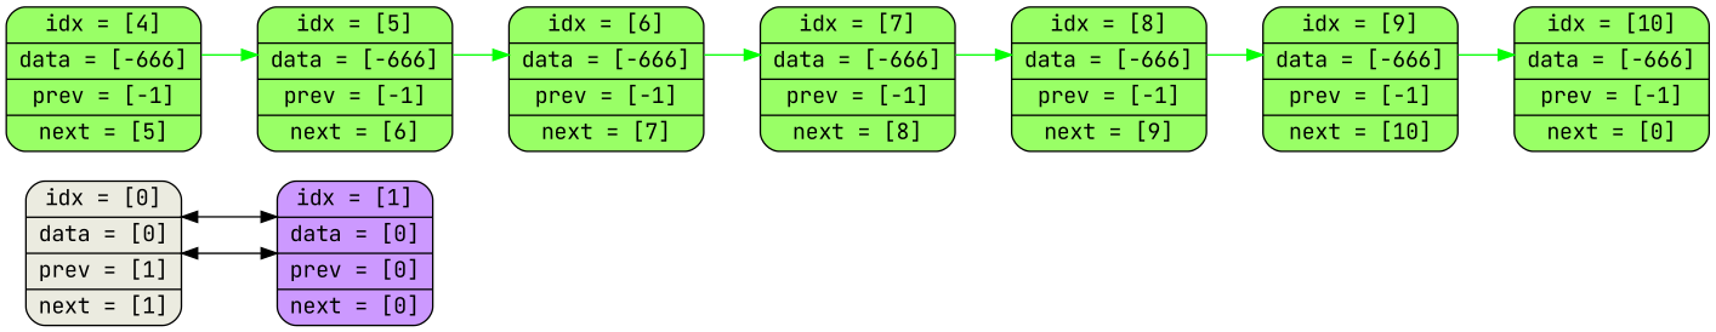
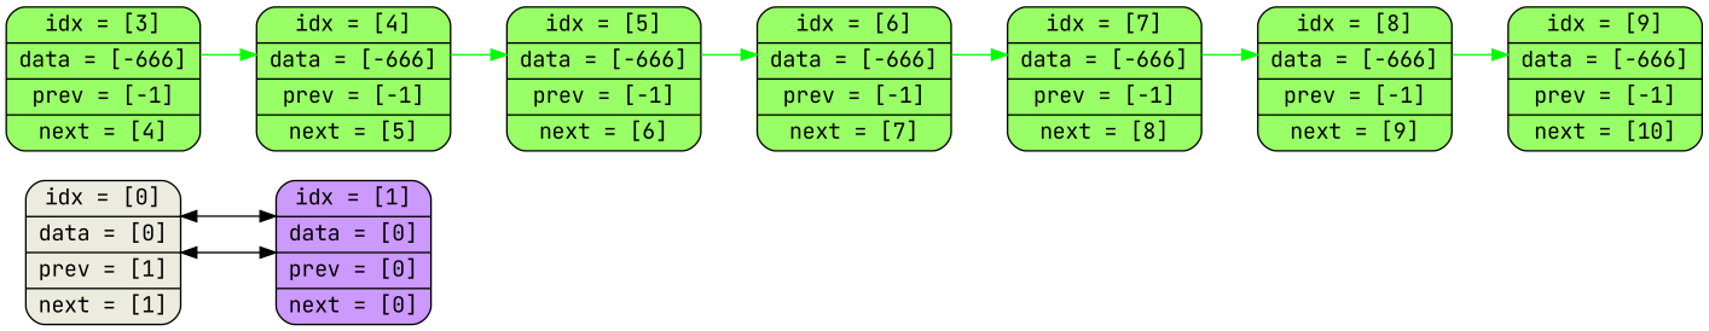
  digraph {
    fontname="JetBrains Mono"
    rankdir=LR
    splines=ortho
    node [fillcolor="#99ff66" fontname="JetBrains Mono" shape=Mrecord style=filled]
    edge [color=invis fontname="JetBrains Mono" constraint=false]
    n1 [fillcolor="#ebebe0" label="idx = [0] | data = [0] | prev = [1] | next = [1] "]
    n2 [fillcolor="#cc99ff" label="idx = [1] | data = [0] | prev = [0] | next = [0] "]
+   n3 [label="idx = [3] | data = [-666] | prev = [-1] | next = [4] "]
    n4 [label="idx = [4] | data = [-666] | prev = [-1] | next = [5] "]
    n5 [label="idx = [5] | data = [-666] | prev = [-1] | next = [6] "]
    n6 [label="idx = [6] | data = [-666] | prev = [-1] | next = [7] "]
    n7 [label="idx = [7] | data = [-666] | prev = [-1] | next = [8] "]
    n8 [label="idx = [8] | data = [-666] | prev = [-1] | next = [9] "]
    n9 [label="idx = [9] | data = [-666] | prev = [-1] | next = [10] "]
-   n10 [label="idx = [10] | data = [-666] | prev = [-1] | next = [0] "]
    n1 -> n2 [constraint=""]
    n1 -> n2 [color=black dir=both]
    n2 -> n1 [color=black dir=both]
+   n3 -> n4 [constraint=""]
+   n3 -> n4 [color=green]
    n4 -> n5 [constraint=""]
    n4 -> n5 [color=green]
    n5 -> n6 [constraint=""]
    n5 -> n6 [color=green]
    n6 -> n7 [constraint=""]
    n6 -> n7 [color=green]
    n7 -> n8 [constraint=""]
    n7 -> n8 [color=green]
    n8 -> n9 [constraint=""]
    n8 -> n9 [color=green]
-   n9 -> n10 [constraint=""]
-   n9 -> n10 [color=green]
  }
